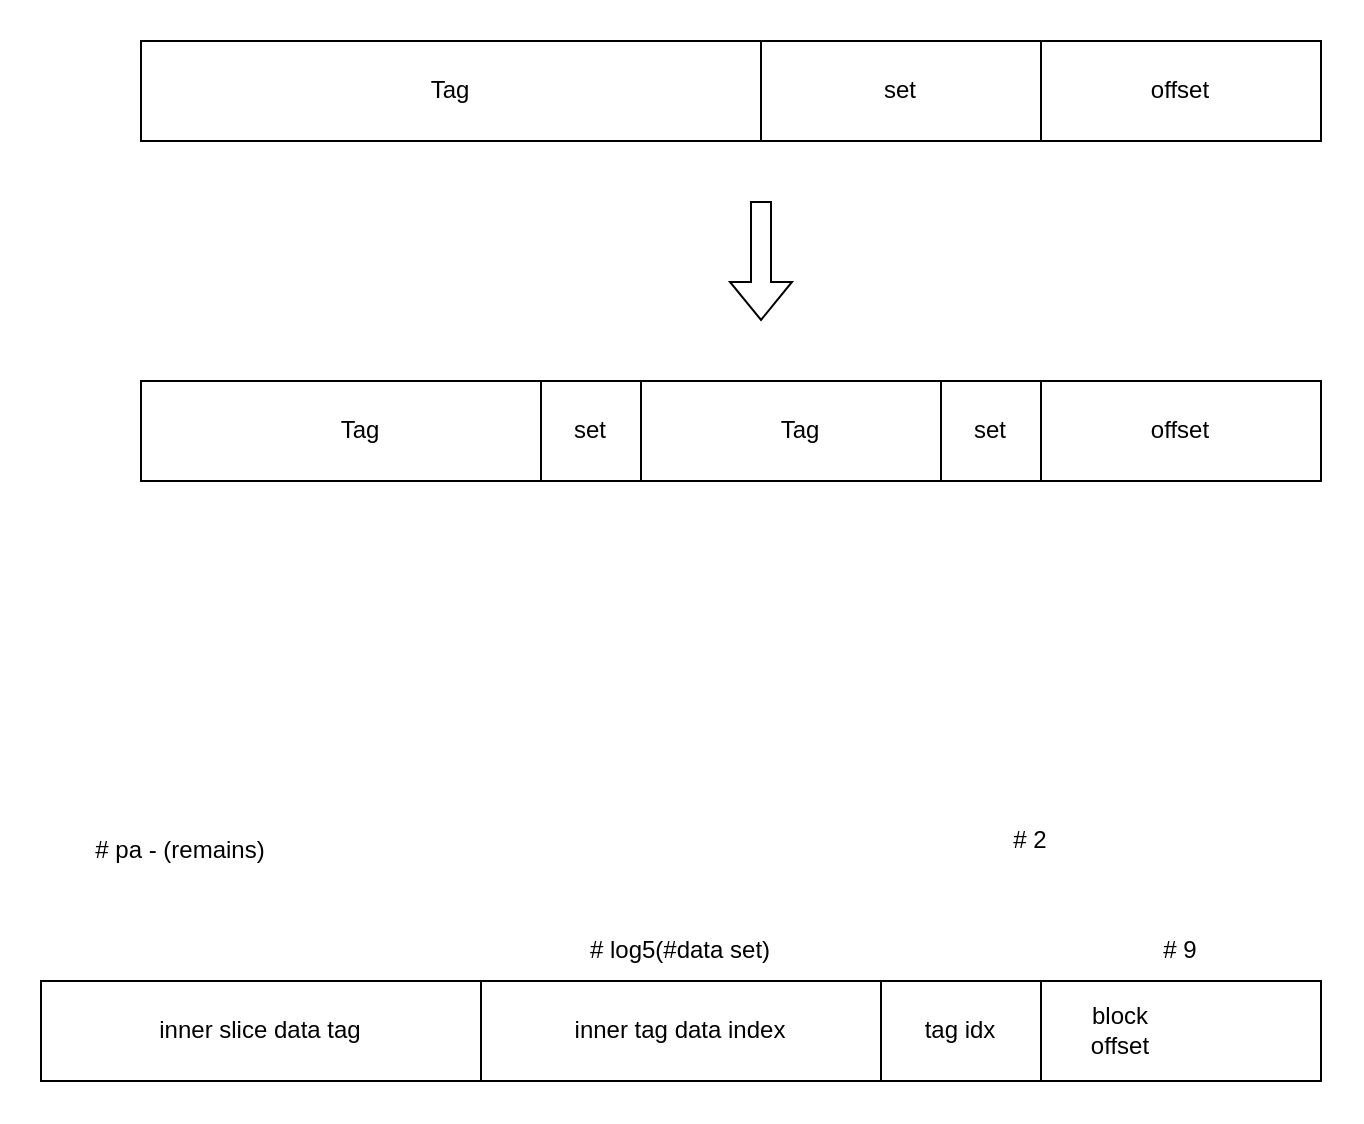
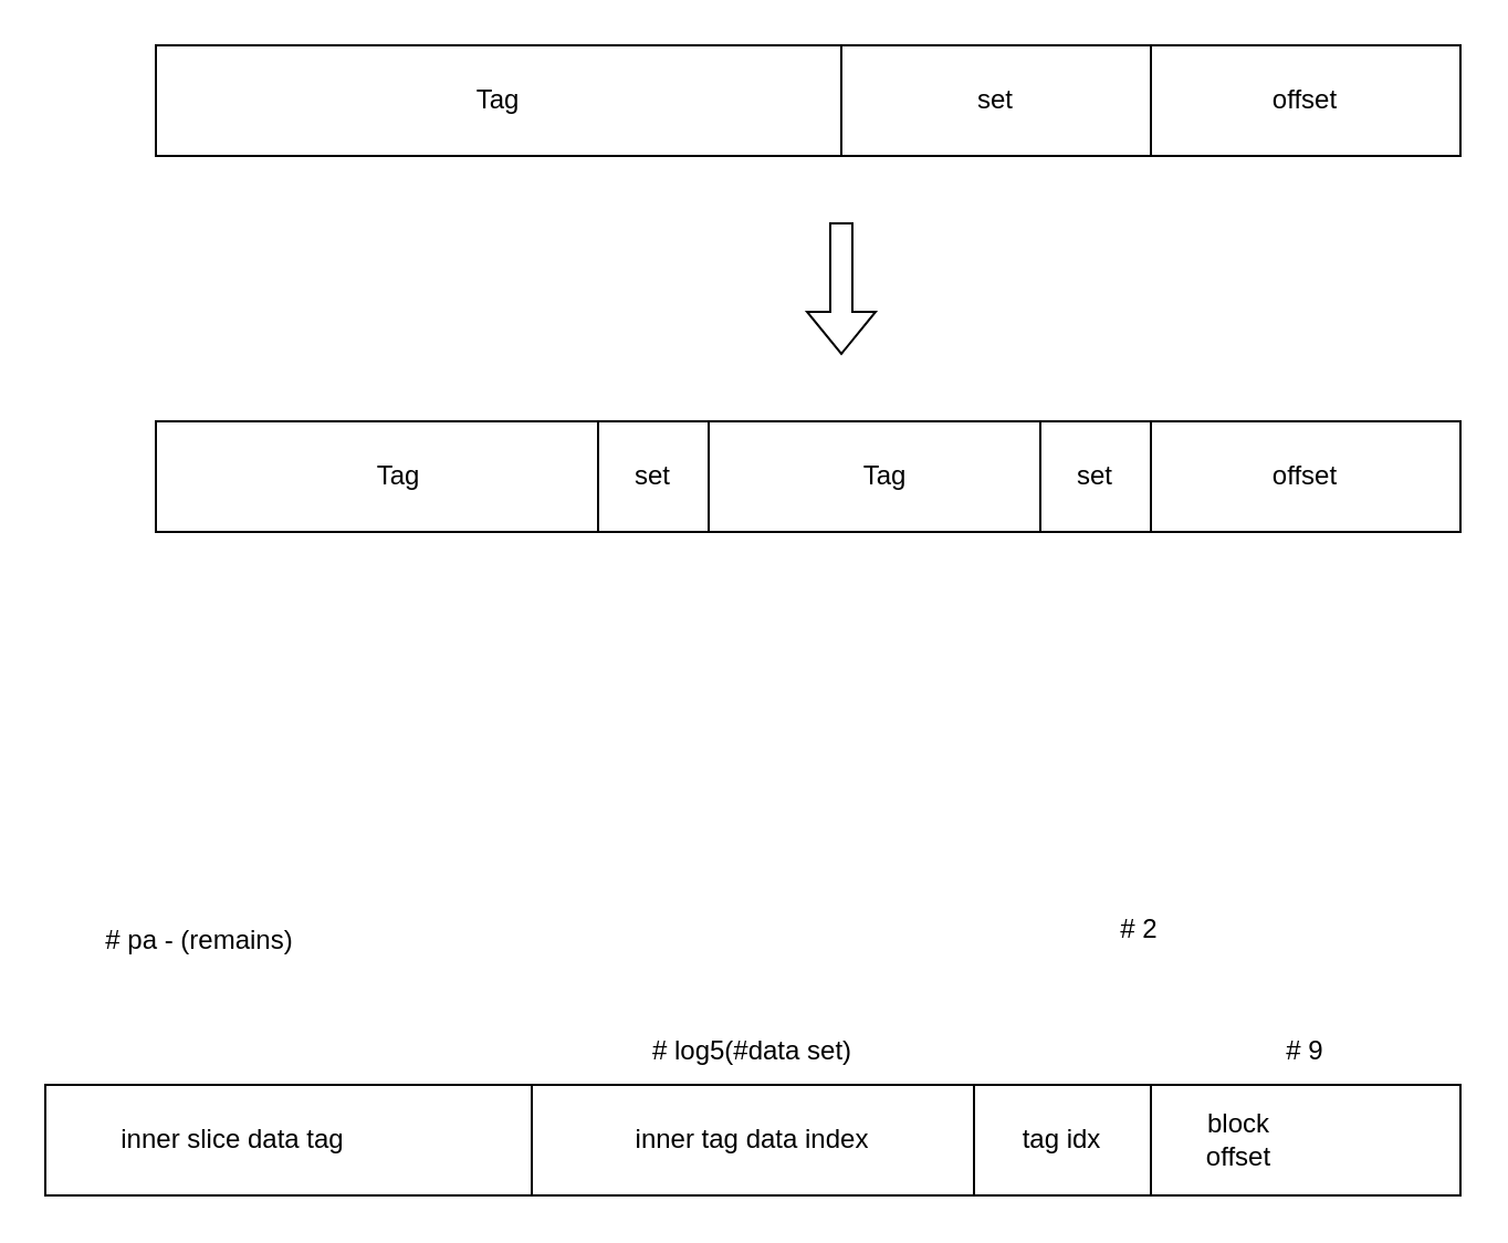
  <mxCell id="0" />
  <mxCell id="1" parent="0" />
  <mxCell id="2" value="" style="rounded=0;whiteSpace=wrap;html=1;" parent="1" vertex="1"><mxGeometry x="70" y="20" width="310" height="50" as="geometry" /></mxCell>
  <mxCell id="3" value="" style="rounded=0;whiteSpace=wrap;html=1;" parent="1" vertex="1"><mxGeometry x="380" y="20" width="140" height="50" as="geometry" /></mxCell>
  <mxCell id="4" value="" style="rounded=0;whiteSpace=wrap;html=1;" parent="1" vertex="1"><mxGeometry x="520" y="20" width="140" height="50" as="geometry" /></mxCell>
  <mxCell id="5" value="Tag" style="text;html=1;align=center;verticalAlign=middle;whiteSpace=wrap;rounded=0;" parent="1" vertex="1"><mxGeometry x="195" y="30" width="60" height="30" as="geometry" /></mxCell>
  <mxCell id="6" value="set" style="text;html=1;align=center;verticalAlign=middle;whiteSpace=wrap;rounded=0;" parent="1" vertex="1"><mxGeometry x="420" y="30" width="60" height="30" as="geometry" /></mxCell>
  <mxCell id="7" value="offset" style="text;html=1;align=center;verticalAlign=middle;whiteSpace=wrap;rounded=0;" parent="1" vertex="1"><mxGeometry x="560" y="30" width="60" height="30" as="geometry" /></mxCell>
  <mxCell id="8" value="" style="shape=flexArrow;endArrow=classic;html=1;rounded=0;" parent="1" edge="1"><mxGeometry width="50" height="50" relative="1" as="geometry"><mxPoint x="380" y="100" as="sourcePoint" /><mxPoint x="380" y="160" as="targetPoint" /></mxGeometry></mxCell>
  <mxCell id="9" value="" style="rounded=0;whiteSpace=wrap;html=1;" parent="1" vertex="1"><mxGeometry x="70" y="190" width="400" height="50" as="geometry" /></mxCell>
  <mxCell id="10" value="" style="rounded=0;whiteSpace=wrap;html=1;" parent="1" vertex="1"><mxGeometry x="470" y="190" width="50" height="50" as="geometry" /></mxCell>
  <mxCell id="11" value="" style="rounded=0;whiteSpace=wrap;html=1;" parent="1" vertex="1"><mxGeometry x="520" y="190" width="140" height="50" as="geometry" /></mxCell>
  <mxCell id="12" value="Tag" style="text;html=1;align=center;verticalAlign=middle;whiteSpace=wrap;rounded=0;" parent="1" vertex="1"><mxGeometry x="150" y="200" width="60" height="30" as="geometry" /></mxCell>
  <mxCell id="13" value="offset" style="text;html=1;align=center;verticalAlign=middle;whiteSpace=wrap;rounded=0;" parent="1" vertex="1"><mxGeometry x="560" y="200" width="60" height="30" as="geometry" /></mxCell>
  <mxCell id="14" value="" style="rounded=0;whiteSpace=wrap;html=1;" parent="1" vertex="1"><mxGeometry x="270" y="190" width="50" height="50" as="geometry" /></mxCell>
  <mxCell id="15" value="set" style="text;html=1;align=center;verticalAlign=middle;whiteSpace=wrap;rounded=0;" parent="1" vertex="1"><mxGeometry x="265" y="200" width="60" height="30" as="geometry" /></mxCell>
  <mxCell id="16" value="set" style="text;html=1;align=center;verticalAlign=middle;whiteSpace=wrap;rounded=0;" parent="1" vertex="1"><mxGeometry x="465" y="200" width="60" height="30" as="geometry" /></mxCell>
  <mxCell id="17" value="Tag" style="text;html=1;align=center;verticalAlign=middle;whiteSpace=wrap;rounded=0;" parent="1" vertex="1"><mxGeometry x="350" y="200" width="100" height="30" as="geometry" /></mxCell>
  <mxCell id="18" value="" style="rounded=0;whiteSpace=wrap;html=1;" vertex="1" parent="1"><mxGeometry x="240" y="490" width="200" height="50" as="geometry" /></mxCell>
  <mxCell id="19" value="" style="rounded=0;whiteSpace=wrap;html=1;" vertex="1" parent="1"><mxGeometry x="440" y="490" width="80" height="50" as="geometry" /></mxCell>
  <mxCell id="20" value="" style="rounded=0;whiteSpace=wrap;html=1;" vertex="1" parent="1"><mxGeometry x="520" y="490" width="140" height="50" as="geometry" /></mxCell>
  <mxCell id="21" value="inner tag data index" style="text;html=1;align=center;verticalAlign=middle;whiteSpace=wrap;rounded=0;" vertex="1" parent="1"><mxGeometry x="270" y="500" width="140" height="30" as="geometry" /></mxCell>
  <mxCell id="22" value="tag idx" style="text;html=1;align=center;verticalAlign=middle;whiteSpace=wrap;rounded=0;" vertex="1" parent="1"><mxGeometry x="450" y="500" width="60" height="30" as="geometry" /></mxCell>
  <mxCell id="23" value="block offset" style="text;html=1;align=center;verticalAlign=middle;whiteSpace=wrap;rounded=0;" vertex="1" parent="1"><mxGeometry x="530" y="500" width="60" height="30" as="geometry" /></mxCell>
  <mxCell id="24" value="# 9" style="text;html=1;align=center;verticalAlign=middle;whiteSpace=wrap;rounded=0;" vertex="1" parent="1"><mxGeometry x="560" y="460" width="60" height="30" as="geometry" /></mxCell>
  <mxCell id="25" value="# 2" style="text;html=1;align=center;verticalAlign=middle;whiteSpace=wrap;rounded=0;" vertex="1" parent="1"><mxGeometry x="485" y="405" width="60" height="30" as="geometry" /></mxCell>
  <mxCell id="26" value="# log5(#data set)" style="text;html=1;align=center;verticalAlign=middle;whiteSpace=wrap;rounded=0;" vertex="1" parent="1"><mxGeometry x="280" y="460" width="120" height="30" as="geometry" /></mxCell>
  <mxCell id="27" value="" style="rounded=0;whiteSpace=wrap;html=1;" vertex="1" parent="1"><mxGeometry x="20" y="490" width="220" height="50" as="geometry" /></mxCell>
- <mxCell id="28" value="inner slice data tag" style="text;html=1;align=center;verticalAlign=middle;whiteSpace=wrap;rounded=0;" vertex="1" parent="1"><mxGeometry x="60" y="500" width="140" height="30" as="geometry" /></mxCell>
+ <mxCell id="28" value="inner slice data tag" style="text;html=1;align=center;verticalAlign=middle;whiteSpace=wrap;rounded=0;" vertex="1" parent="1"><mxGeometry x="35" y="500" width="140" height="30" as="geometry" /></mxCell>
  <mxCell id="29" value="# pa - (remains)" style="text;html=1;align=center;verticalAlign=middle;whiteSpace=wrap;rounded=0;" vertex="1" parent="1"><mxGeometry x="30" y="410" width="120" height="30" as="geometry" /></mxCell>
